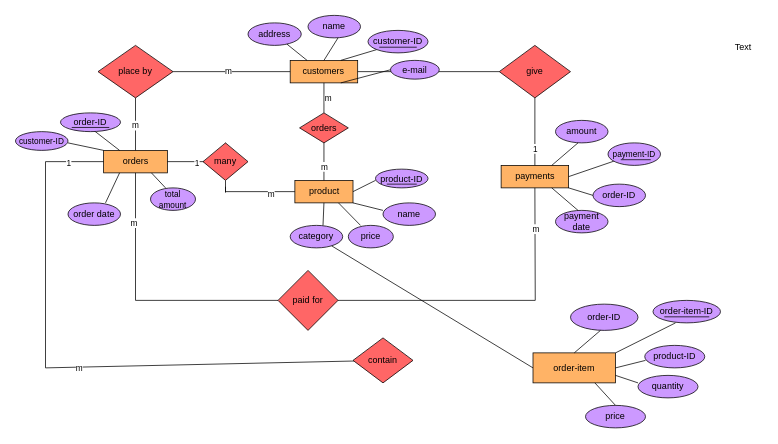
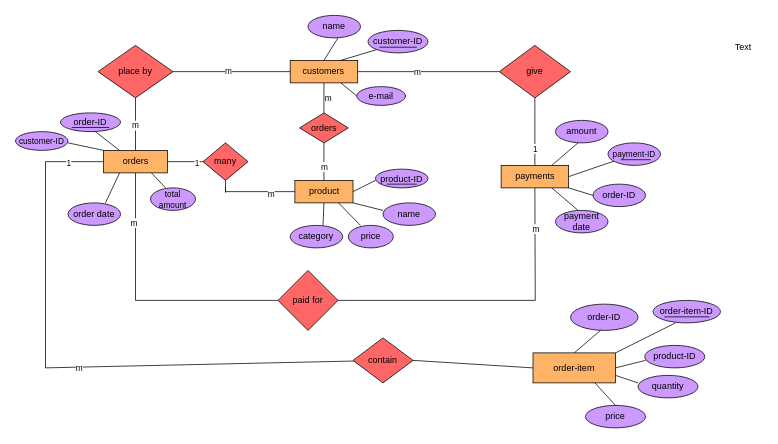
  <mxCell id="0" />
  <mxCell id="1" parent="0" />
  <mxCell id="2" value="customers" style="rounded=0;whiteSpace=wrap;html=1;fillColor=#FFB366;" parent="1" vertex="1"><mxGeometry x="386.25" y="80" width="90" height="30" as="geometry" /></mxCell>
  <mxCell id="3" value="place by" style="rhombus;whiteSpace=wrap;html=1;fillColor=#FF6666;" parent="1" vertex="1"><mxGeometry x="130" y="60" width="100" height="70" as="geometry" /></mxCell>
  <mxCell id="4" value="give" style="rhombus;whiteSpace=wrap;html=1;fillColor=#FF6666;" parent="1" vertex="1"><mxGeometry x="665" y="60" width="95" height="70" as="geometry" /></mxCell>
  <mxCell id="5" value="orders" style="rounded=0;whiteSpace=wrap;html=1;fillColor=#FFB366;" parent="1" vertex="1"><mxGeometry x="137.5" y="200" width="85" height="30" as="geometry" /></mxCell>
  <mxCell id="6" value="" style="endArrow=none;html=1;rounded=0;entryX=0;entryY=0.5;entryDx=0;entryDy=0;exitX=1;exitY=0.5;exitDx=0;exitDy=0;" parent="1" source="3" target="2" edge="1"><mxGeometry width="50" height="50" relative="1" as="geometry"><mxPoint x="320" y="60" as="sourcePoint" /><mxPoint x="370" y="10" as="targetPoint" /></mxGeometry></mxCell>
  <mxCell id="7" value="m" style="edgeLabel;html=1;align=center;verticalAlign=middle;resizable=0;points=[];" parent="6" vertex="1" connectable="0"><mxGeometry x="-0.067" y="1" relative="1" as="geometry"><mxPoint as="offset" /></mxGeometry></mxCell>
  <mxCell id="8" value="" style="endArrow=none;html=1;rounded=0;entryX=0.5;entryY=1;entryDx=0;entryDy=0;exitX=0.5;exitY=0;exitDx=0;exitDy=0;" parent="1" source="5" target="3" edge="1"><mxGeometry width="50" height="50" relative="1" as="geometry"><mxPoint x="320" y="60" as="sourcePoint" /><mxPoint x="370" y="10" as="targetPoint" /></mxGeometry></mxCell>
  <mxCell id="9" value="m" style="edgeLabel;html=1;align=center;verticalAlign=middle;resizable=0;points=[];" parent="8" vertex="1" connectable="0"><mxGeometry x="-0.036" y="1" relative="1" as="geometry"><mxPoint as="offset" /></mxGeometry></mxCell>
  <mxCell id="10" value="" style="endArrow=none;html=1;rounded=0;entryX=0;entryY=0.5;entryDx=0;entryDy=0;exitX=1;exitY=0.5;exitDx=0;exitDy=0;" parent="1" source="2" target="4" edge="1"><mxGeometry width="50" height="50" relative="1" as="geometry"><mxPoint x="320" y="60" as="sourcePoint" /><mxPoint x="370" y="10" as="targetPoint" /></mxGeometry></mxCell>
  <mxCell id="11" value="m" style="edgeLabel;html=1;align=center;verticalAlign=middle;resizable=0;points=[];" parent="10" vertex="1" connectable="0"><mxGeometry x="-0.167" relative="1" as="geometry"><mxPoint as="offset" /></mxGeometry></mxCell>
  <mxCell id="12" value="payments" style="rounded=0;whiteSpace=wrap;html=1;fillColor=#FFB366;" parent="1" vertex="1"><mxGeometry x="667.5" y="220" width="90" height="30" as="geometry" /></mxCell>
  <mxCell id="13" value="" style="endArrow=none;html=1;rounded=0;entryX=0.5;entryY=1;entryDx=0;entryDy=0;exitX=0.5;exitY=0;exitDx=0;exitDy=0;" parent="1" source="12" target="4" edge="1"><mxGeometry width="50" height="50" relative="1" as="geometry"><mxPoint x="320" y="60" as="sourcePoint" /><mxPoint x="370" y="10" as="targetPoint" /></mxGeometry></mxCell>
  <mxCell id="14" value="1" style="edgeLabel;html=1;align=center;verticalAlign=middle;resizable=0;points=[];" parent="13" vertex="1" connectable="0"><mxGeometry x="-0.5" relative="1" as="geometry"><mxPoint as="offset" /></mxGeometry></mxCell>
  <mxCell id="15" value="" style="endArrow=none;html=1;rounded=0;exitX=0.5;exitY=1;exitDx=0;exitDy=0;" parent="1" source="5" edge="1"><mxGeometry width="50" height="50" relative="1" as="geometry"><mxPoint x="-15" y="248" as="sourcePoint" /><mxPoint x="180" y="400" as="targetPoint" /></mxGeometry></mxCell>
  <mxCell id="16" value="m" style="edgeLabel;html=1;align=center;verticalAlign=middle;resizable=0;points=[];" parent="15" vertex="1" connectable="0"><mxGeometry x="-0.221" y="-2" relative="1" as="geometry"><mxPoint x="-1" as="offset" /></mxGeometry></mxCell>
  <mxCell id="17" value="" style="endArrow=none;html=1;rounded=0;exitX=0;exitY=0.5;exitDx=0;exitDy=0;" parent="1" source="21" edge="1"><mxGeometry width="50" height="50" relative="1" as="geometry"><mxPoint x="340" y="350" as="sourcePoint" /><mxPoint x="180" y="400" as="targetPoint" /></mxGeometry></mxCell>
  <mxCell id="18" value="" style="endArrow=none;html=1;rounded=0;exitX=0.5;exitY=1;exitDx=0;exitDy=0;" parent="1" source="12" edge="1"><mxGeometry width="50" height="50" relative="1" as="geometry"><mxPoint x="466" y="246" as="sourcePoint" /><mxPoint x="713" y="400" as="targetPoint" /></mxGeometry></mxCell>
  <mxCell id="19" value="m" style="edgeLabel;html=1;align=center;verticalAlign=middle;resizable=0;points=[];" parent="18" vertex="1" connectable="0"><mxGeometry x="-0.267" y="1" relative="1" as="geometry"><mxPoint as="offset" /></mxGeometry></mxCell>
  <mxCell id="20" value="" style="endArrow=none;html=1;rounded=0;" parent="1" edge="1"><mxGeometry width="50" height="50" relative="1" as="geometry"><mxPoint x="443" y="400" as="sourcePoint" /><mxPoint x="713" y="400" as="targetPoint" /></mxGeometry></mxCell>
  <mxCell id="21" value="paid for" style="rhombus;whiteSpace=wrap;html=1;fillColor=#FF6666;" parent="1" vertex="1"><mxGeometry x="370" y="360" width="80" height="80" as="geometry" /></mxCell>
  <mxCell id="22" value="" style="endArrow=none;html=1;rounded=0;entryX=0;entryY=0.5;entryDx=0;entryDy=0;" parent="1" target="5" edge="1"><mxGeometry width="50" height="50" relative="1" as="geometry"><mxPoint x="60" y="215" as="sourcePoint" /><mxPoint x="510" y="280" as="targetPoint" /></mxGeometry></mxCell>
  <mxCell id="23" value="1" style="edgeLabel;html=1;align=center;verticalAlign=middle;resizable=0;points=[];" parent="22" vertex="1" connectable="0"><mxGeometry x="-0.226" y="-1" relative="1" as="geometry"><mxPoint as="offset" /></mxGeometry></mxCell>
  <mxCell id="24" value="orders" style="rhombus;whiteSpace=wrap;html=1;fillColor=#FF6666;" parent="1" vertex="1"><mxGeometry x="398.75" y="150" width="65" height="40" as="geometry" /></mxCell>
  <mxCell id="25" value="product" style="rounded=0;whiteSpace=wrap;html=1;fillColor=#FFB366;" parent="1" vertex="1"><mxGeometry x="392.5" y="240" width="77.5" height="30" as="geometry" /></mxCell>
  <mxCell id="26" style="edgeStyle=orthogonalEdgeStyle;rounded=0;orthogonalLoop=1;jettySize=auto;html=1;exitX=0.5;exitY=1;exitDx=0;exitDy=0;" parent="1" source="24" target="24" edge="1"><mxGeometry relative="1" as="geometry" /></mxCell>
  <mxCell id="27" value="" style="endArrow=none;html=1;rounded=0;entryX=0.5;entryY=1;entryDx=0;entryDy=0;exitX=0.5;exitY=0;exitDx=0;exitDy=0;" parent="1" source="24" target="2" edge="1"><mxGeometry width="50" height="50" relative="1" as="geometry"><mxPoint x="460" y="330" as="sourcePoint" /><mxPoint x="510" y="280" as="targetPoint" /></mxGeometry></mxCell>
  <mxCell id="28" value="m" style="edgeLabel;html=1;align=center;verticalAlign=middle;resizable=0;points=[];" parent="27" vertex="1" connectable="0"><mxGeometry y="-5" relative="1" as="geometry"><mxPoint as="offset" /></mxGeometry></mxCell>
  <mxCell id="29" value="" style="endArrow=none;html=1;rounded=0;entryX=0.5;entryY=0;entryDx=0;entryDy=0;exitX=0.5;exitY=1;exitDx=0;exitDy=0;" parent="1" source="24" target="25" edge="1"><mxGeometry width="50" height="50" relative="1" as="geometry"><mxPoint x="460" y="330" as="sourcePoint" /><mxPoint x="510" y="280" as="targetPoint" /></mxGeometry></mxCell>
  <mxCell id="30" value="m" style="edgeLabel;html=1;align=center;verticalAlign=middle;resizable=0;points=[];" parent="29" vertex="1" connectable="0"><mxGeometry x="0.25" relative="1" as="geometry"><mxPoint as="offset" /></mxGeometry></mxCell>
  <mxCell id="31" value="" style="endArrow=none;html=1;rounded=0;exitX=1;exitY=0.5;exitDx=0;exitDy=0;" parent="1" source="5" edge="1"><mxGeometry width="50" height="50" relative="1" as="geometry"><mxPoint x="460" y="330" as="sourcePoint" /><mxPoint x="300" y="215" as="targetPoint" /></mxGeometry></mxCell>
  <mxCell id="32" value="1" style="edgeLabel;html=1;align=center;verticalAlign=middle;resizable=0;points=[];" parent="31" vertex="1" connectable="0"><mxGeometry y="-1" relative="1" as="geometry"><mxPoint as="offset" /></mxGeometry></mxCell>
  <mxCell id="33" value="" style="endArrow=none;html=1;rounded=0;" parent="1" source="43" edge="1"><mxGeometry width="50" height="50" relative="1" as="geometry"><mxPoint x="300" y="248.5" as="sourcePoint" /><mxPoint x="300" y="213.5" as="targetPoint" /><Array as="points" /></mxGeometry></mxCell>
  <mxCell id="34" value="" style="endArrow=none;html=1;rounded=0;entryX=0;entryY=0.5;entryDx=0;entryDy=0;" parent="1" target="25" edge="1"><mxGeometry width="50" height="50" relative="1" as="geometry"><mxPoint x="300" y="255" as="sourcePoint" /><mxPoint x="510" y="280" as="targetPoint" /></mxGeometry></mxCell>
  <mxCell id="35" value="m" style="edgeLabel;html=1;align=center;verticalAlign=middle;resizable=0;points=[];" parent="34" vertex="1" connectable="0"><mxGeometry x="0.297" y="-2" relative="1" as="geometry"><mxPoint as="offset" /></mxGeometry></mxCell>
  <mxCell id="36" value="" style="endArrow=none;html=1;rounded=0;fillColor=#FF0000;" parent="1" edge="1"><mxGeometry width="50" height="50" relative="1" as="geometry"><mxPoint x="60" y="490" as="sourcePoint" /><mxPoint x="60" y="215" as="targetPoint" /></mxGeometry></mxCell>
  <mxCell id="37" value="" style="endArrow=none;html=1;rounded=0;" parent="1" target="39" edge="1"><mxGeometry width="50" height="50" relative="1" as="geometry"><mxPoint x="60" y="490" as="sourcePoint" /><mxPoint x="510" y="490" as="targetPoint" /></mxGeometry></mxCell>
  <mxCell id="38" value="m" style="edgeLabel;html=1;align=center;verticalAlign=middle;resizable=0;points=[];" parent="37" vertex="1" connectable="0"><mxGeometry x="-0.78" relative="1" as="geometry"><mxPoint as="offset" /></mxGeometry></mxCell>
  <mxCell id="39" value="contain" style="rhombus;whiteSpace=wrap;html=1;fillColor=#FF6666;" parent="1" vertex="1"><mxGeometry x="470" y="450" width="80" height="60" as="geometry" /></mxCell>
  <mxCell id="40" value="order-item" style="rounded=0;whiteSpace=wrap;html=1;fillColor=#FFB366;" parent="1" vertex="1"><mxGeometry x="710" y="470" width="110" height="40" as="geometry" /></mxCell>
- <mxCell id="41" value="" style="endArrow=none;html=1;rounded=0;exitX=0;exitY=0.5;exitDx=0;exitDy=0;" parent="1" source="40" target="56" edge="1"><mxGeometry width="50" height="50" relative="1" as="geometry"><mxPoint x="460" y="330" as="sourcePoint" /><mxPoint x="510" y="280" as="targetPoint" /></mxGeometry></mxCell>
+ <mxCell id="41" value="" style="endArrow=none;html=1;rounded=0;entryX=1;entryY=0.5;entryDx=0;entryDy=0;exitX=0;exitY=0.5;exitDx=0;exitDy=0;" parent="1" source="40" target="39" edge="1"><mxGeometry width="50" height="50" relative="1" as="geometry"><mxPoint x="460" y="330" as="sourcePoint" /><mxPoint x="510" y="280" as="targetPoint" /></mxGeometry></mxCell>
  <mxCell id="42" value="" style="endArrow=none;html=1;rounded=0;" parent="1" target="43" edge="1"><mxGeometry width="50" height="50" relative="1" as="geometry"><mxPoint x="300" y="248.5" as="sourcePoint" /><mxPoint x="300" y="213.5" as="targetPoint" /><Array as="points"><mxPoint x="300" y="256" /></Array></mxGeometry></mxCell>
  <mxCell id="43" value="many" style="rhombus;whiteSpace=wrap;html=1;fillColor=#FF6666;" parent="1" vertex="1"><mxGeometry x="270" y="190" width="60" height="50" as="geometry" /></mxCell>
  <mxCell id="44" value="" style="endArrow=none;html=1;rounded=0;exitX=1;exitY=0.5;exitDx=0;exitDy=0;" parent="1" source="12" target="45" edge="1"><mxGeometry width="50" height="50" relative="1" as="geometry"><mxPoint x="460" y="330" as="sourcePoint" /><mxPoint x="800" y="220" as="targetPoint" /></mxGeometry></mxCell>
  <mxCell id="45" value="&lt;font style=&quot;font-size: 11px;&quot;&gt;payment-ID&lt;/font&gt;" style="ellipse;whiteSpace=wrap;html=1;fillColor=#CC99FF;" parent="1" vertex="1"><mxGeometry x="810" y="190" width="70" height="30" as="geometry" /></mxCell>
  <mxCell id="46" value="amount" style="ellipse;whiteSpace=wrap;html=1;fillColor=#CC99FF;" parent="1" vertex="1"><mxGeometry x="740" y="160" width="70" height="30" as="geometry" /></mxCell>
  <mxCell id="47" value="payment date" style="ellipse;whiteSpace=wrap;html=1;fillColor=#CC99FF;" parent="1" vertex="1"><mxGeometry x="740" y="280" width="70" height="30" as="geometry" /></mxCell>
  <mxCell id="48" value="order-ID" style="ellipse;whiteSpace=wrap;html=1;fillColor=#CC99FF;" parent="1" vertex="1"><mxGeometry x="790" y="245" width="70" height="30" as="geometry" /></mxCell>
  <mxCell id="49" value="" style="endArrow=none;html=1;rounded=0;entryX=1;entryY=1;entryDx=0;entryDy=0;" parent="1" target="12" edge="1"><mxGeometry width="50" height="50" relative="1" as="geometry"><mxPoint x="790" y="260" as="sourcePoint" /><mxPoint x="510" y="280" as="targetPoint" /></mxGeometry></mxCell>
  <mxCell id="50" value="" style="endArrow=none;html=1;rounded=0;entryX=0.75;entryY=0;entryDx=0;entryDy=0;" parent="1" target="12" edge="1"><mxGeometry width="50" height="50" relative="1" as="geometry"><mxPoint x="770" y="190" as="sourcePoint" /><mxPoint x="510" y="280" as="targetPoint" /></mxGeometry></mxCell>
  <mxCell id="51" value="" style="endArrow=none;html=1;rounded=0;entryX=0.75;entryY=1;entryDx=0;entryDy=0;" parent="1" target="12" edge="1"><mxGeometry width="50" height="50" relative="1" as="geometry"><mxPoint x="770" y="280" as="sourcePoint" /><mxPoint x="510" y="280" as="targetPoint" /></mxGeometry></mxCell>
  <mxCell id="52" value="" style="endArrow=none;html=1;rounded=0;entryX=0.75;entryY=1;entryDx=0;entryDy=0;" parent="1" target="25" edge="1"><mxGeometry width="50" height="50" relative="1" as="geometry"><mxPoint x="480" y="300" as="sourcePoint" /><mxPoint x="510" y="280" as="targetPoint" /></mxGeometry></mxCell>
  <mxCell id="53" value="price" style="ellipse;whiteSpace=wrap;html=1;fillColor=#CC99FF;" parent="1" vertex="1"><mxGeometry x="463.75" y="300" width="60" height="30" as="geometry" /></mxCell>
  <mxCell id="54" value="name" style="ellipse;whiteSpace=wrap;html=1;fillColor=#CC99FF;" parent="1" vertex="1"><mxGeometry x="510" y="270" width="70" height="30" as="geometry" /></mxCell>
  <mxCell id="55" value="product-ID" style="ellipse;whiteSpace=wrap;html=1;fillColor=#CC99FF;" parent="1" vertex="1"><mxGeometry x="500" y="225" width="70" height="25" as="geometry" /></mxCell>
  <mxCell id="56" value="category" style="ellipse;whiteSpace=wrap;html=1;fillColor=#CC99FF;" parent="1" vertex="1"><mxGeometry x="386.25" y="300" width="70" height="30" as="geometry" /></mxCell>
  <mxCell id="57" value="" style="endArrow=none;html=1;rounded=0;entryX=1;entryY=1;entryDx=0;entryDy=0;" parent="1" target="25" edge="1"><mxGeometry width="50" height="50" relative="1" as="geometry"><mxPoint x="510" y="280" as="sourcePoint" /><mxPoint x="510" y="280" as="targetPoint" /></mxGeometry></mxCell>
  <mxCell id="58" value="" style="endArrow=none;html=1;rounded=0;entryX=0.5;entryY=1;entryDx=0;entryDy=0;" parent="1" target="25" edge="1"><mxGeometry width="50" height="50" relative="1" as="geometry"><mxPoint x="430" y="300" as="sourcePoint" /><mxPoint x="510" y="280" as="targetPoint" /></mxGeometry></mxCell>
  <mxCell id="59" value="" style="endArrow=none;html=1;rounded=0;entryX=1;entryY=0.5;entryDx=0;entryDy=0;" parent="1" target="25" edge="1"><mxGeometry width="50" height="50" relative="1" as="geometry"><mxPoint x="500" y="240" as="sourcePoint" /><mxPoint x="510" y="280" as="targetPoint" /></mxGeometry></mxCell>
  <mxCell id="60" value="" style="endArrow=none;html=1;rounded=0;entryX=1;entryY=0.5;entryDx=0;entryDy=0;" parent="1" target="40" edge="1"><mxGeometry width="50" height="50" relative="1" as="geometry"><mxPoint x="860" y="480" as="sourcePoint" /><mxPoint x="510" y="280" as="targetPoint" /></mxGeometry></mxCell>
  <mxCell id="61" value="" style="endArrow=none;html=1;rounded=0;entryX=0.75;entryY=0;entryDx=0;entryDy=0;exitX=0;exitY=1;exitDx=0;exitDy=0;" parent="1" source="67" target="2" edge="1"><mxGeometry width="50" height="50" relative="1" as="geometry"><mxPoint x="470" y="50" as="sourcePoint" /><mxPoint x="510" y="280" as="targetPoint" /></mxGeometry></mxCell>
  <mxCell id="62" value="" style="endArrow=none;html=1;rounded=0;exitX=0.5;exitY=0;exitDx=0;exitDy=0;" parent="1" source="2" edge="1"><mxGeometry width="50" height="50" relative="1" as="geometry"><mxPoint x="460" y="330" as="sourcePoint" /><mxPoint x="450" y="50" as="targetPoint" /></mxGeometry></mxCell>
- <mxCell id="63" value="" style="endArrow=none;html=1;rounded=0;exitX=0.25;exitY=0;exitDx=0;exitDy=0;" parent="1" source="2" target="64" edge="1"><mxGeometry width="50" height="50" relative="1" as="geometry"><mxPoint x="460" y="330" as="sourcePoint" /><mxPoint x="409" y="50" as="targetPoint" /></mxGeometry></mxCell>
- <mxCell id="64" value="address" style="ellipse;whiteSpace=wrap;html=1;fillColor=#CC99FF;" parent="1" vertex="1"><mxGeometry x="330" y="30" width="71" height="30" as="geometry" /></mxCell>
- <mxCell id="65" value="e-mail" style="ellipse;whiteSpace=wrap;html=1;fillColor=#CC99FF;" parent="1" vertex="1"><mxGeometry x="520" y="80" width="65" height="25" as="geometry" /></mxCell>
+ <mxCell id="65" value="e-mail" style="ellipse;whiteSpace=wrap;html=1;fillColor=#CC99FF;" parent="1" vertex="1"><mxGeometry x="475" y="115" width="65" height="25" as="geometry" /></mxCell>
  <mxCell id="66" value="name" style="ellipse;whiteSpace=wrap;html=1;fillColor=#CC99FF;" parent="1" vertex="1"><mxGeometry x="410" y="20" width="70" height="30" as="geometry" /></mxCell>
  <mxCell id="67" value="customer-ID" style="ellipse;whiteSpace=wrap;html=1;fillColor=#CC99FF;" parent="1" vertex="1"><mxGeometry x="490" y="40" width="80" height="30" as="geometry" /></mxCell>
  <mxCell id="68" value="" style="endArrow=none;html=1;rounded=0;exitX=0;exitY=0.5;exitDx=0;exitDy=0;entryX=0.75;entryY=1;entryDx=0;entryDy=0;" parent="1" source="65" target="2" edge="1"><mxGeometry width="50" height="50" relative="1" as="geometry"><mxPoint x="460" y="330" as="sourcePoint" /><mxPoint x="510" y="280" as="targetPoint" /></mxGeometry></mxCell>
  <mxCell id="69" value="" style="endArrow=none;html=1;rounded=0;exitX=0.25;exitY=0;exitDx=0;exitDy=0;" parent="1" source="5" edge="1"><mxGeometry width="50" height="50" relative="1" as="geometry"><mxPoint x="460" y="330" as="sourcePoint" /><mxPoint x="120" y="170" as="targetPoint" /></mxGeometry></mxCell>
  <mxCell id="70" value="" style="endArrow=none;html=1;rounded=0;exitX=0;exitY=0;exitDx=0;exitDy=0;" parent="1" source="5" edge="1"><mxGeometry width="50" height="50" relative="1" as="geometry"><mxPoint x="460" y="330" as="sourcePoint" /><mxPoint x="90" y="190" as="targetPoint" /></mxGeometry></mxCell>
  <mxCell id="71" value="" style="endArrow=none;html=1;rounded=0;exitX=0.75;exitY=1;exitDx=0;exitDy=0;" parent="1" source="5" edge="1"><mxGeometry width="50" height="50" relative="1" as="geometry"><mxPoint x="460" y="330" as="sourcePoint" /><mxPoint x="220" y="250" as="targetPoint" /></mxGeometry></mxCell>
  <mxCell id="72" value="" style="endArrow=none;html=1;rounded=0;exitX=0.25;exitY=1;exitDx=0;exitDy=0;" parent="1" source="5" edge="1"><mxGeometry width="50" height="50" relative="1" as="geometry"><mxPoint x="460" y="330" as="sourcePoint" /><mxPoint x="140" y="270" as="targetPoint" /></mxGeometry></mxCell>
  <mxCell id="73" value="&lt;font style=&quot;font-size: 11px;&quot;&gt;total amount&lt;/font&gt;" style="ellipse;whiteSpace=wrap;html=1;fillColor=#CC99FF;" parent="1" vertex="1"><mxGeometry x="200" y="250" width="60" height="30" as="geometry" /></mxCell>
  <mxCell id="74" value="order date" style="ellipse;whiteSpace=wrap;html=1;fillColor=#CC99FF;" parent="1" vertex="1"><mxGeometry x="90" y="270" width="70" height="30" as="geometry" /></mxCell>
  <mxCell id="75" value="&lt;font style=&quot;font-size: 11px;&quot;&gt;customer-ID&lt;/font&gt;" style="ellipse;whiteSpace=wrap;html=1;fillColor=#CC99FF;" parent="1" vertex="1"><mxGeometry x="20" y="175" width="70" height="25" as="geometry" /></mxCell>
  <mxCell id="76" value="order-ID" style="ellipse;whiteSpace=wrap;html=1;fillColor=#CC99FF;" parent="1" vertex="1"><mxGeometry x="80" y="150" width="80" height="25" as="geometry" /></mxCell>
  <mxCell id="77" value="order-ID" style="ellipse;whiteSpace=wrap;html=1;fillColor=#CC99FF;" parent="1" vertex="1"><mxGeometry x="760" y="405" width="90" height="35" as="geometry" /></mxCell>
  <mxCell id="78" value="order-item-ID" style="ellipse;whiteSpace=wrap;html=1;fillColor=#CC99FF;" parent="1" vertex="1"><mxGeometry x="870" y="400" width="90" height="30" as="geometry" /></mxCell>
  <mxCell id="79" value="product-ID" style="ellipse;whiteSpace=wrap;html=1;fillColor=#CC99FF;" parent="1" vertex="1"><mxGeometry x="859" y="460" width="80" height="30" as="geometry" /></mxCell>
  <mxCell id="80" value="price" style="ellipse;whiteSpace=wrap;html=1;fillColor=#CC99FF;" parent="1" vertex="1"><mxGeometry x="780" y="540" width="80" height="30" as="geometry" /></mxCell>
  <mxCell id="81" value="" style="endArrow=none;html=1;rounded=0;entryX=1;entryY=0.75;entryDx=0;entryDy=0;" parent="1" target="40" edge="1"><mxGeometry width="50" height="50" relative="1" as="geometry"><mxPoint x="850" y="510" as="sourcePoint" /><mxPoint x="510" y="280" as="targetPoint" /></mxGeometry></mxCell>
  <mxCell id="82" value="quantity" style="ellipse;whiteSpace=wrap;html=1;fillColor=#CC99FF;" parent="1" vertex="1"><mxGeometry x="850" y="500" width="80" height="30" as="geometry" /></mxCell>
  <mxCell id="83" value="" style="endArrow=none;html=1;rounded=0;entryX=0.75;entryY=1;entryDx=0;entryDy=0;" parent="1" target="40" edge="1"><mxGeometry width="50" height="50" relative="1" as="geometry"><mxPoint x="820" y="540" as="sourcePoint" /><mxPoint x="510" y="280" as="targetPoint" /></mxGeometry></mxCell>
  <mxCell id="84" value="" style="endArrow=none;html=1;rounded=0;entryX=0.5;entryY=0;entryDx=0;entryDy=0;" parent="1" target="40" edge="1"><mxGeometry width="50" height="50" relative="1" as="geometry"><mxPoint x="800" y="440" as="sourcePoint" /><mxPoint x="510" y="280" as="targetPoint" /></mxGeometry></mxCell>
  <mxCell id="85" value="" style="endArrow=none;html=1;rounded=0;entryX=1;entryY=0;entryDx=0;entryDy=0;" parent="1" target="40" edge="1"><mxGeometry width="50" height="50" relative="1" as="geometry"><mxPoint x="900" y="430" as="sourcePoint" /><mxPoint x="510" y="280" as="targetPoint" /></mxGeometry></mxCell>
  <mxCell id="86" value="Text" style="text;html=1;align=center;verticalAlign=middle;resizable=0;points=[];autosize=1;strokeColor=none;fillColor=none;" parent="1" vertex="1"><mxGeometry x="965" y="48" width="50" height="30" as="geometry" /></mxCell>
  <mxCell id="87" value="" style="endArrow=none;html=1;rounded=0;" edge="1" parent="1"><mxGeometry width="50" height="50" relative="1" as="geometry"><mxPoint x="515" y="245" as="sourcePoint" /><mxPoint x="555" y="245" as="targetPoint" /><Array as="points"><mxPoint x="535" y="245" /></Array></mxGeometry></mxCell>
  <mxCell id="88" value="" style="endArrow=none;html=1;rounded=0;" edge="1" parent="1"><mxGeometry width="50" height="50" relative="1" as="geometry"><mxPoint x="95" y="169.44" as="sourcePoint" /><mxPoint x="145" y="169.44" as="targetPoint" /></mxGeometry></mxCell>
  <mxCell id="89" value="" style="endArrow=none;html=1;rounded=0;" edge="1" parent="1"><mxGeometry width="50" height="50" relative="1" as="geometry"><mxPoint x="505" y="62.44" as="sourcePoint" /><mxPoint x="555" y="62.44" as="targetPoint" /></mxGeometry></mxCell>
  <mxCell id="90" value="" style="endArrow=none;html=1;rounded=0;" edge="1" parent="1"><mxGeometry width="50" height="50" relative="1" as="geometry"><mxPoint x="827" y="212.44" as="sourcePoint" /><mxPoint x="867" y="212.44" as="targetPoint" /></mxGeometry></mxCell>
  <mxCell id="91" value="" style="endArrow=none;html=1;rounded=0;" edge="1" parent="1"><mxGeometry width="50" height="50" relative="1" as="geometry"><mxPoint x="885" y="421.94" as="sourcePoint" /><mxPoint x="945" y="421.94" as="targetPoint" /></mxGeometry></mxCell>
